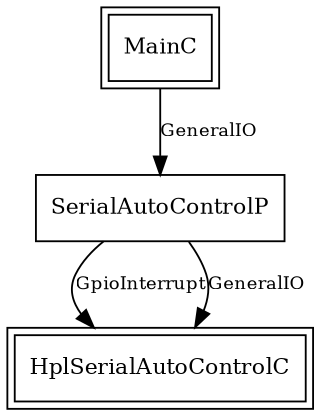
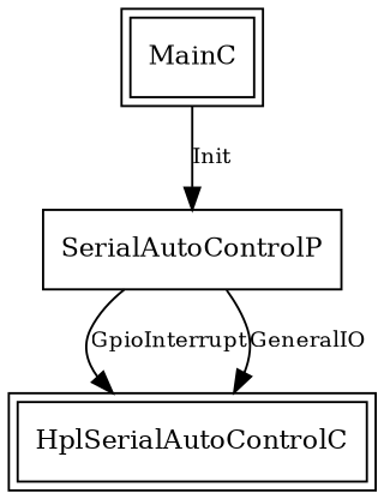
  digraph {
    fontname="DejaVu Serif"
    node [fontname="DejaVu Serif" fontsize=12 shape=box peripheries=2]
    edge [fontname="DejaVu Serif" fontsize=10]
    SerialAutoControlP [peripheries=""]
    HplSerialAutoControlC
    MainC
    SerialAutoControlP -> HplSerialAutoControlC [label=GpioInterrupt]
    SerialAutoControlP -> HplSerialAutoControlC [label=GeneralIO]
-   MainC -> SerialAutoControlP [label=GeneralIO]
+   MainC -> SerialAutoControlP [label=Init]
  }
